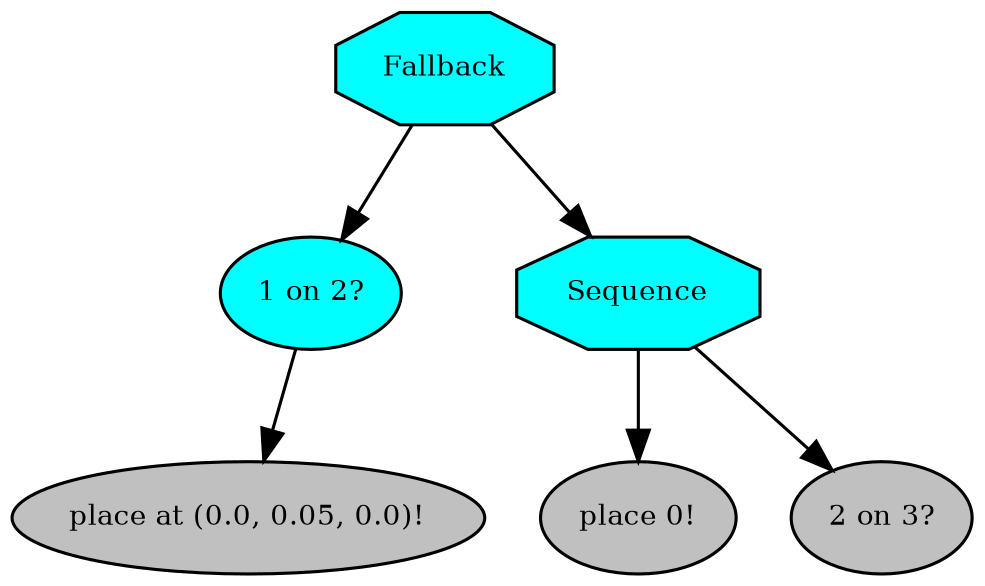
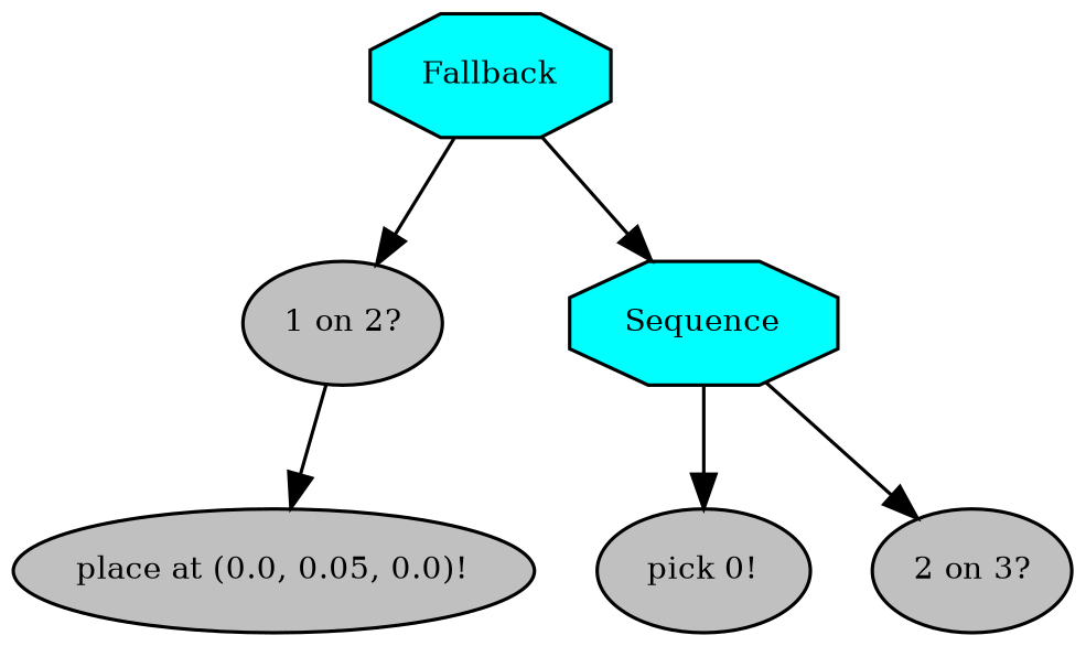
  digraph {
    fontname="times-roman"
    ordering=out
    node [fillcolor=gray fontcolor=black fontname="times-roman" fontsize=9 shape=ellipse style=filled]
    edge [fontname="times-roman"]
    n1 [fillcolor=cyan label=Fallback shape=octagon]
-   n2 [fillcolor=cyan label="1 on 2?"]
+   n2 [label="1 on 2?"]
    n3 [fillcolor=cyan label=Sequence shape=octagon]
    n4 [label="place at (0.0, 0.05, 0.0)!"]
-   n5 [label="place 0!"]
+   n5 [label="pick 0!"]
    n6 [label="2 on 3?"]
    n1 -> n2
    n1 -> n3
    n2 -> n4
    n3 -> n5
    n3 -> n6
  }
